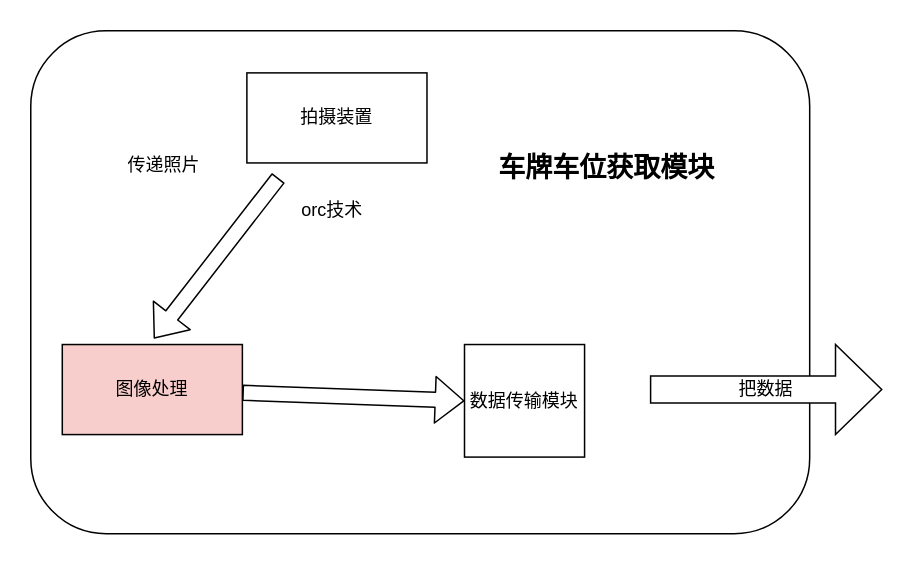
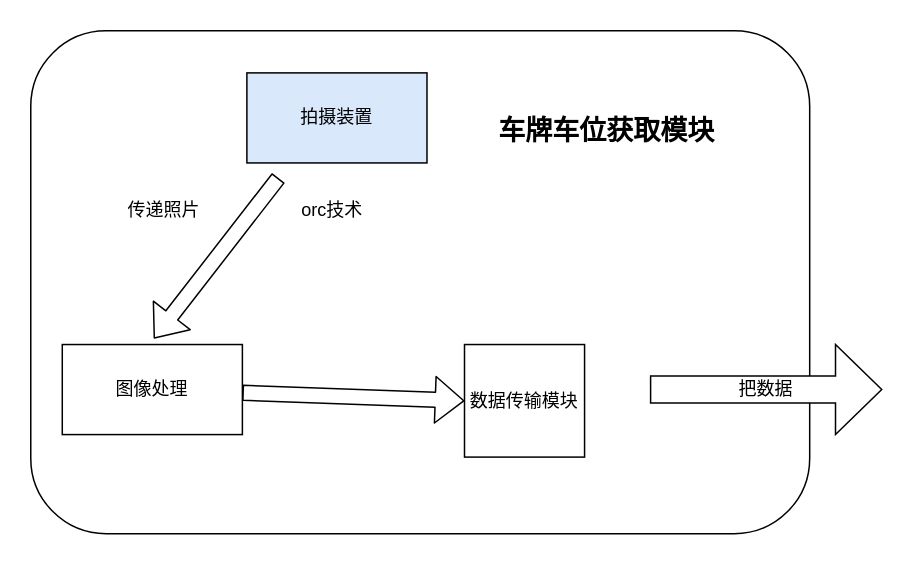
  <mxCell id="0" />
  <mxCell id="1" parent="0" />
  <mxCell id="2" value="" style="rounded=1;whiteSpace=wrap;html=1;fillColor=default;" parent="1" vertex="1"><mxGeometry x="20" y="20" width="519" height="335" as="geometry" /></mxCell>
  <mxCell id="3" value="" style="edgeStyle=none;shape=flexArrow;html=1;entryX=0;entryY=0.5;entryDx=0;entryDy=0;" parent="1" source="4" target="5" edge="1"><mxGeometry relative="1" as="geometry"><mxPoint x="261" y="259" as="targetPoint" /></mxGeometry></mxCell>
- <mxCell id="4" value="图像处理" style="rounded=0;whiteSpace=wrap;html=1;fillColor=#f8cecc;" parent="1" vertex="1"><mxGeometry x="41" y="229" width="120" height="60" as="geometry" /></mxCell>
+ <mxCell id="4" value="图像处理" style="rounded=0;whiteSpace=wrap;html=1;" parent="1" vertex="1"><mxGeometry x="41" y="229" width="120" height="60" as="geometry" /></mxCell>
  <mxCell id="5" value="数据传输模块" style="rounded=0;whiteSpace=wrap;html=1;" parent="1" vertex="1"><mxGeometry x="309" y="229" width="80" height="75" as="geometry" /></mxCell>
  <mxCell id="6" value="orc技术" style="text;strokeColor=none;align=center;fillColor=none;html=1;verticalAlign=middle;whiteSpace=wrap;rounded=0;" parent="1" vertex="1"><mxGeometry x="191" y="125" width="60" height="30" as="geometry" /></mxCell>
- <mxCell id="7" value="拍摄装置" style="rounded=0;whiteSpace=wrap;html=1;" parent="1" vertex="1"><mxGeometry x="164" y="48" width="120" height="60" as="geometry" /></mxCell>
+ <mxCell id="7" value="拍摄装置" style="rounded=0;whiteSpace=wrap;html=1;fillColor=#dae8fc;" parent="1" vertex="1"><mxGeometry x="164" y="48" width="120" height="60" as="geometry" /></mxCell>
  <mxCell id="8" value="" style="edgeStyle=none;shape=flexArrow;html=1;" parent="1" edge="1"><mxGeometry relative="1" as="geometry"><mxPoint x="185" y="118" as="sourcePoint" /><mxPoint x="102" y="225" as="targetPoint" /></mxGeometry></mxCell>
- <mxCell id="9" value="传递照片" style="text;strokeColor=none;align=center;fillColor=none;html=1;verticalAlign=middle;whiteSpace=wrap;rounded=0;" parent="1" vertex="1"><mxGeometry x="79" y="95" width="60" height="30" as="geometry" /></mxCell>
+ <mxCell id="9" value="传递照片" style="text;strokeColor=none;align=center;fillColor=none;html=1;verticalAlign=middle;whiteSpace=wrap;rounded=0;" parent="1" vertex="1"><mxGeometry x="79" y="125" width="60" height="30" as="geometry" /></mxCell>
  <mxCell id="10" value="把数据" style="shape=singleArrow;whiteSpace=wrap;html=1;" parent="1" vertex="1"><mxGeometry x="433" y="229" width="154" height="60" as="geometry" /></mxCell>
- <mxCell id="11" value="&lt;font style=&quot;font-size: 18px;&quot;&gt;&lt;b&gt;车牌车位获取模块&lt;/b&gt;&lt;/font&gt;" style="text;strokeColor=none;align=center;fillColor=none;html=1;verticalAlign=middle;whiteSpace=wrap;rounded=0;" parent="1" vertex="1"><mxGeometry x="312" y="69" width="184" height="85" as="geometry" /></mxCell>
+ <mxCell id="11" value="&lt;font style=&quot;font-size: 18px;&quot;&gt;&lt;b&gt;车牌车位获取模块&lt;/b&gt;&lt;/font&gt;" style="text;strokeColor=none;align=center;fillColor=none;html=1;verticalAlign=middle;whiteSpace=wrap;rounded=0;" parent="1" vertex="1"><mxGeometry x="312" y="44" width="184" height="85" as="geometry" /></mxCell>
